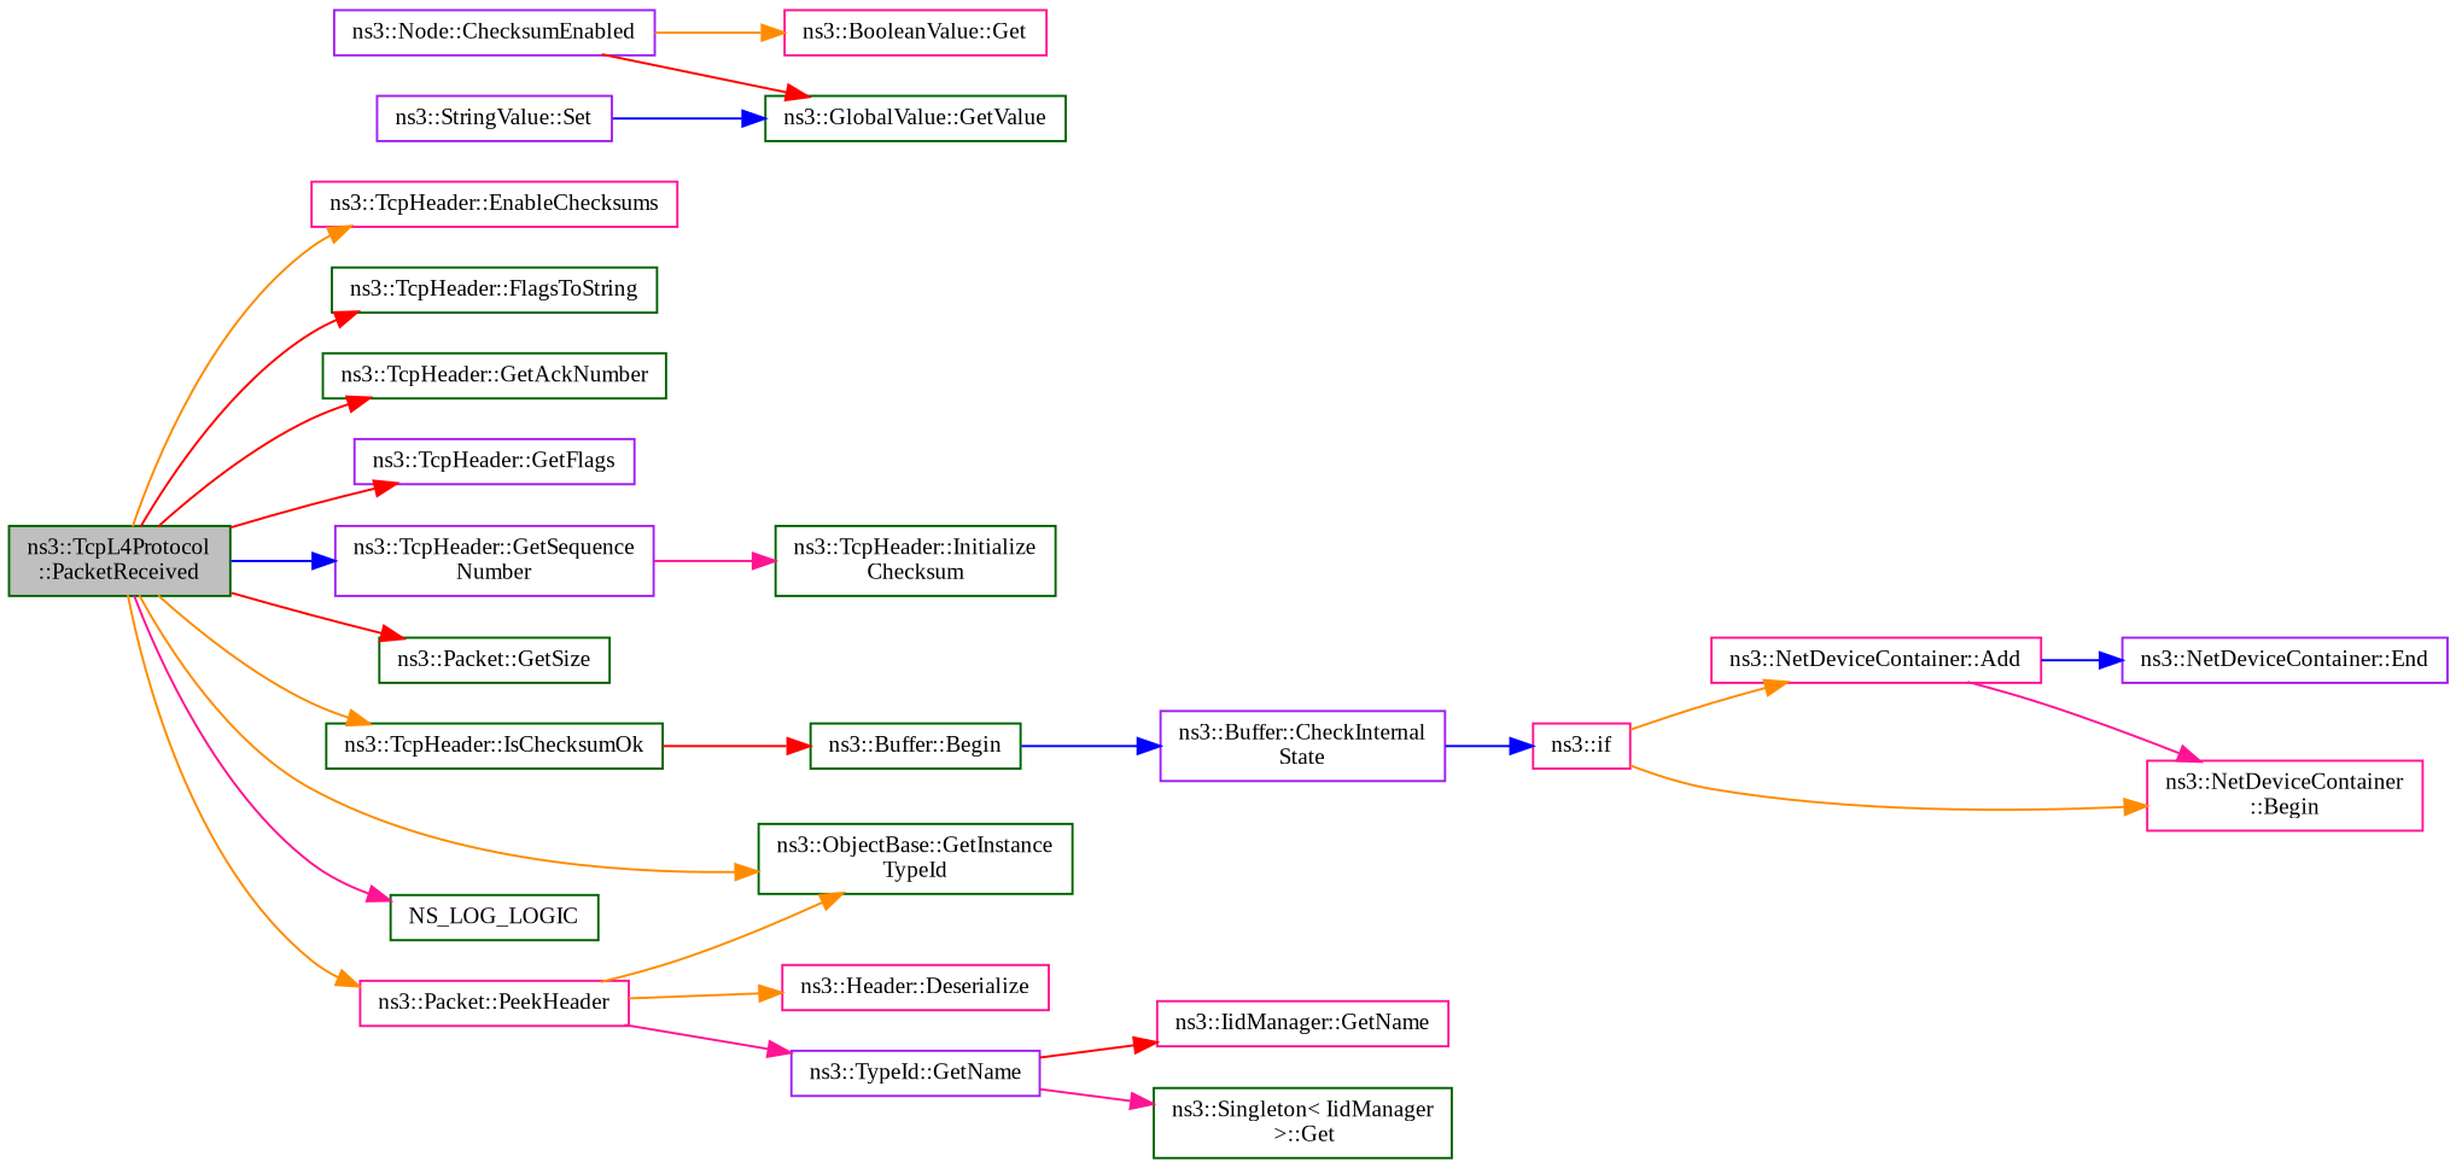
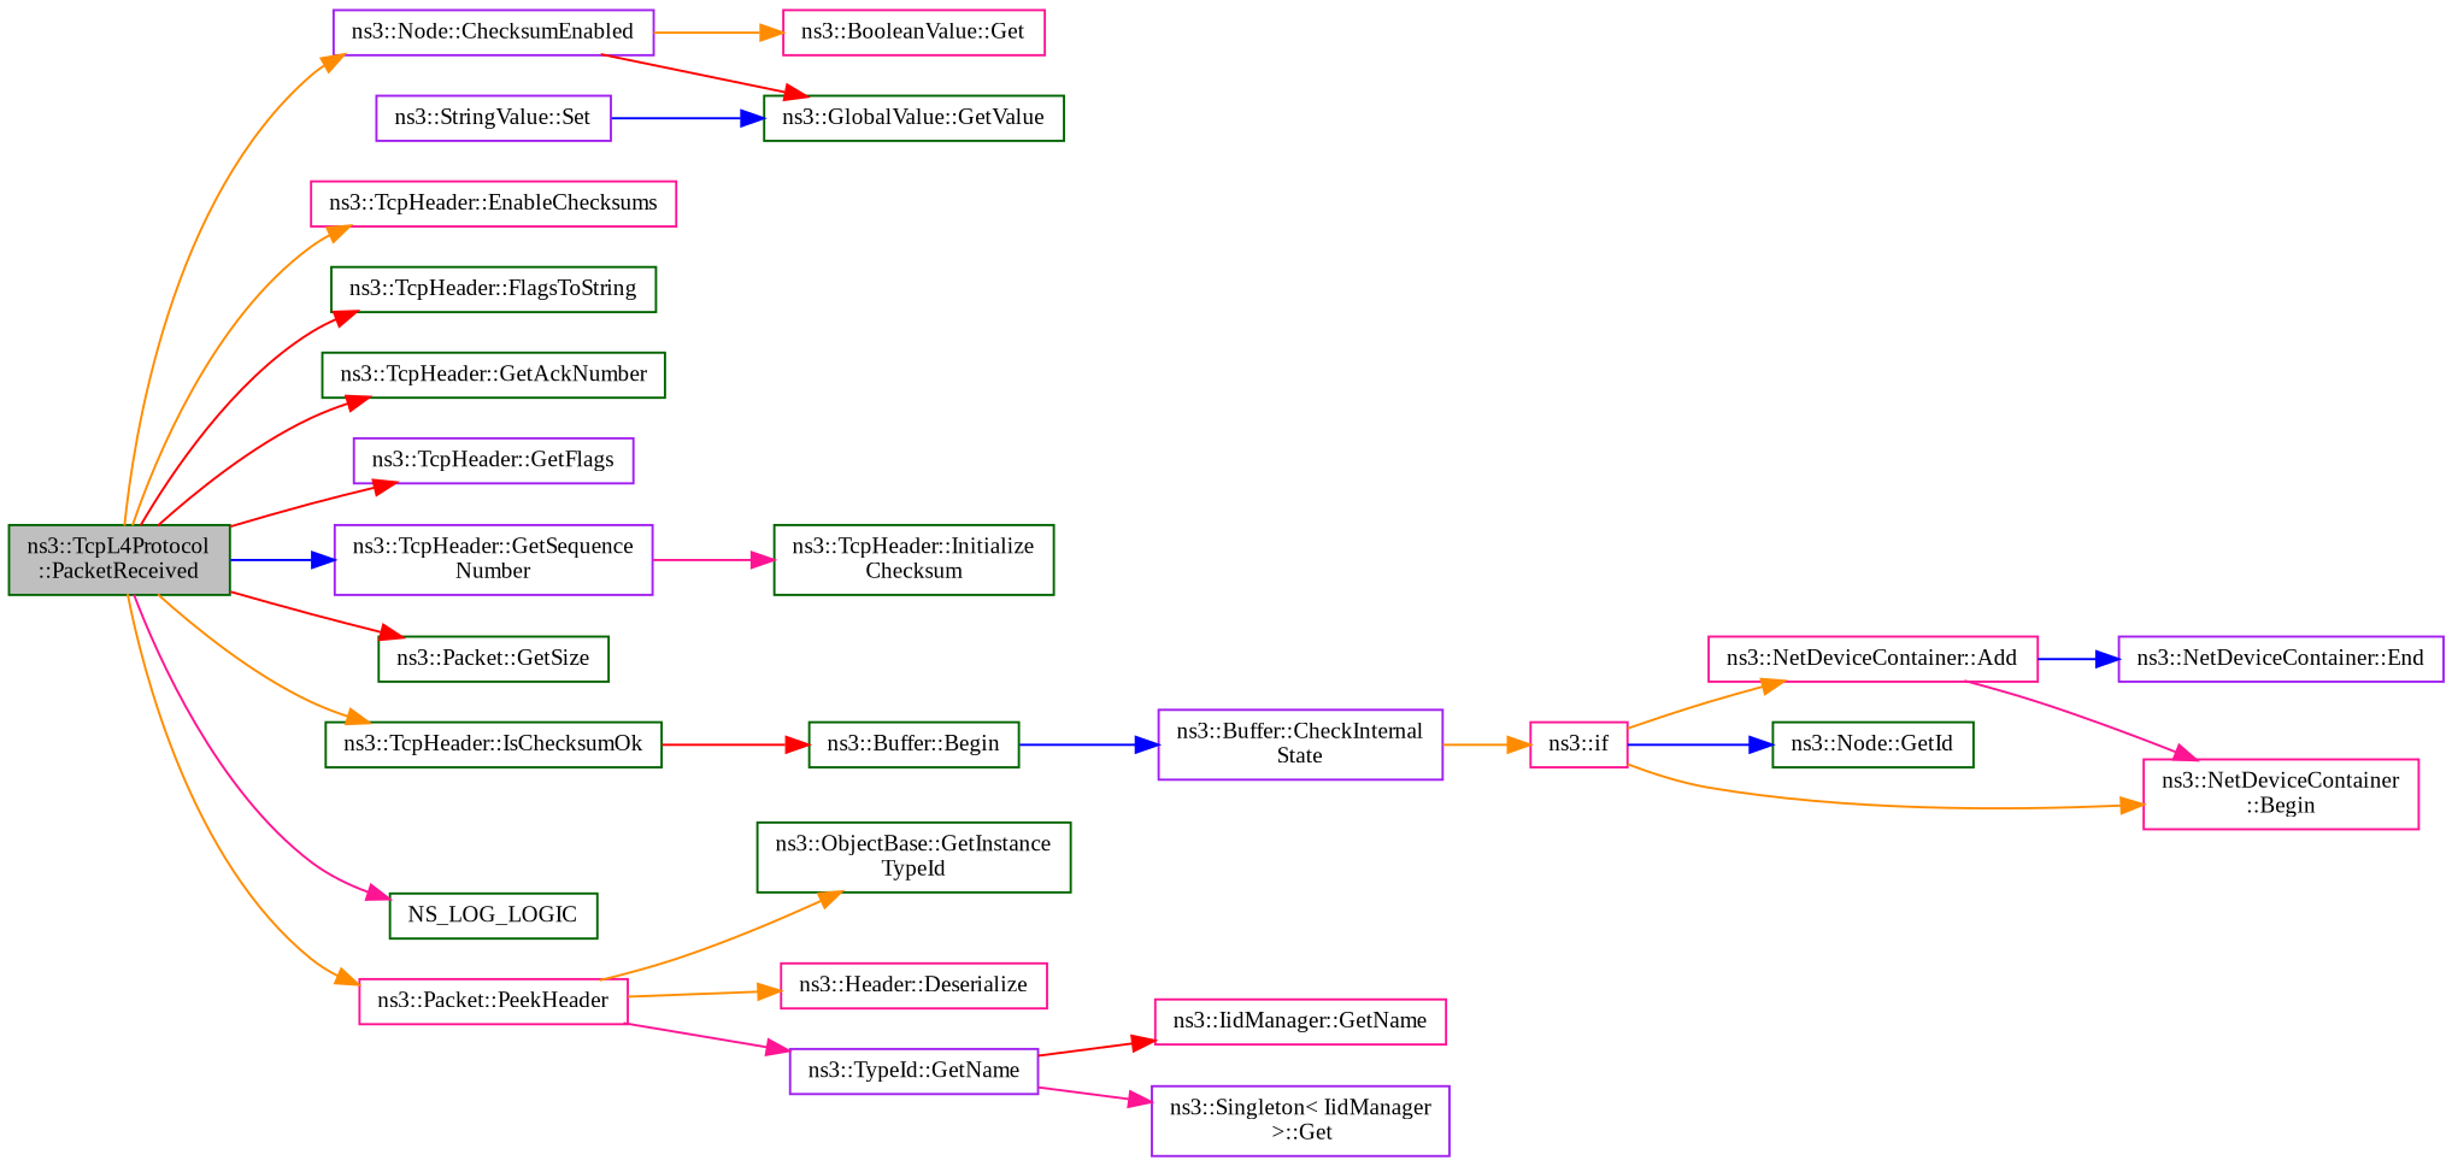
  digraph {
    fontname="Liberation Serif"
    rankdir=LR
    node [color=darkgreen fillcolor=white fontname="Liberation Serif" fontsize=10 shape=record style=filled]
    edge [color=darkorange fontname="Liberation Serif" fontsize=10 labelfontname=Helvetica labelfontsize=10 style=solid]
    n1 [fillcolor=grey75 fontcolor=black height=0.2 label="ns3::TcpL4Protocol\l::PacketReceived" width=0.4]
    n2 [color=purple height=0.2 label="ns3::Node::ChecksumEnabled" width=0.4]
    n3 [color=deeppink height=0.2 label="ns3::TcpHeader::EnableChecksums" width=0.4]
    n4 [height=0.2 label="ns3::TcpHeader::FlagsToString" width=0.4]
    n5 [height=0.2 label="ns3::TcpHeader::GetAckNumber" width=0.4]
    n6 [color=purple height=0.2 label="ns3::TcpHeader::GetFlags" width=0.4]
    n7 [color=purple height=0.2 label="ns3::TcpHeader::GetSequence\lNumber" width=0.4]
    n8 [height=0.2 label="ns3::Packet::GetSize" width=0.4]
    n9 [height=0.2 label="ns3::TcpHeader::IsChecksumOk" width=0.4]
    n10 [height=0.2 label=NS_LOG_LOGIC width=0.4]
    n11 [color=deeppink height=0.2 label="ns3::Packet::PeekHeader" width=0.4]
    n12 [color=deeppink height=0.2 label="ns3::BooleanValue::Get" width=0.4]
    n13 [height=0.2 label="ns3::GlobalValue::GetValue" width=0.4]
    n14 [height=0.2 label="ns3::TcpHeader::Initialize\lChecksum" width=0.4]
    n15 [height=0.2 label="ns3::Buffer::Begin" width=0.4]
    n16 [color=deeppink height=0.2 label="ns3::Header::Deserialize" width=0.4]
    n17 [height=0.2 label="ns3::ObjectBase::GetInstance\lTypeId" width=0.4]
    n18 [color=purple height=0.2 label="ns3::TypeId::GetName" width=0.4]
    n19 [color=purple height=0.2 label="ns3::StringValue::Set" width=0.4]
    n20 [color=purple height=0.2 label="ns3::Buffer::CheckInternal\lState" width=0.4]
-   n21 [height=0.2 label="ns3::Singleton\< IidManager\l \>::Get" width=0.4]
+   n21 [color=purple height=0.2 label="ns3::Singleton\< IidManager\l \>::Get" width=0.4]
    n22 [color=deeppink height=0.2 label="ns3::IidManager::GetName" width=0.4]
    n23 [color=deeppink height=0.2 label="ns3::if" width=0.4]
    n24 [color=deeppink height=0.2 label="ns3::NetDeviceContainer::Add" width=0.4]
+   n25 [height=0.2 label="ns3::Node::GetId" width=0.4]
    n26 [color=deeppink height=0.2 label="ns3::NetDeviceContainer\l::Begin" width=0.4]
    n27 [color=purple height=0.2 label="ns3::NetDeviceContainer::End" width=0.4]
-   n1 -> n17
+   n1 -> n2
    n1 -> n3
    n1 -> n4 [color=red]
    n1 -> n5 [color=red]
    n1 -> n6 [color=red]
    n1 -> n7 [color=blue]
    n1 -> n8 [color=red]
    n1 -> n9
    n1 -> n10 [color=deeppink]
    n1 -> n11
    n2 -> n12
    n2 -> n13 [color=red]
    n7 -> n14 [color=deeppink]
    n9 -> n15 [color=red]
    n11 -> n16
    n11 -> n17
    n11 -> n18 [color=deeppink]
    n15 -> n20 [color=blue]
    n18 -> n21 [color=deeppink]
    n18 -> n22 [color=red]
    n19 -> n13 [color=blue]
-   n20 -> n23 [color=blue]
+   n20 -> n23
    n23 -> n24
+   n23 -> n25 [color=blue]
    n23 -> n26
    n24 -> n26 [color=deeppink]
    n24 -> n27 [color=blue]
  }
